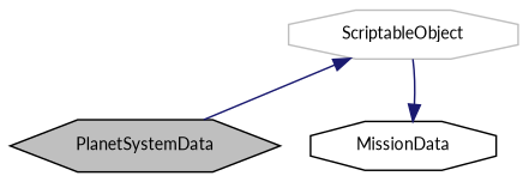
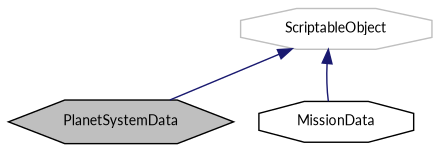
  digraph {
    fontname=Lato
    node [color=black fillcolor=white fontname=Lato fontsize=10 shape=octagon style=filled]
    edge [color=midnightblue dir=back fontname=Lato fontsize=10 labelfontname=Helvetica labelfontsize=10 style=solid]
    n1 [fillcolor=grey75 fontcolor=black height=0.2 label=PlanetSystemData shape=hexagon width=0.4]
    n2 [color=grey75 height=0.2 label=ScriptableObject width=0.4]
    n3 [height=0.2 label=MissionData width=0.4]
    n2 -> n1
-   n3 -> n2
+   n2 -> n3
  }
